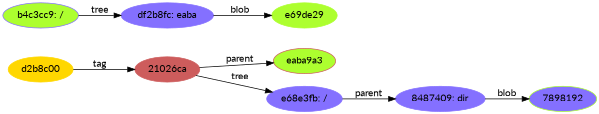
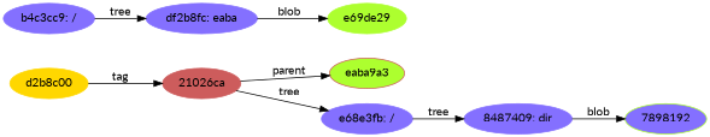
  digraph {
    fontname=Lato
    rankdir=LR
    node [color="#8470ff" fontname=Lato style=filled]
    edge [fontname=Lato]
    n1 [color="#cd5c5c" fillcolor="#adff2f" label=eaba9a3]
-   n2 [label="b4c3cc9: /" fillcolor="#adff2f"]
+   n2 [label="b4c3cc9: /"]
    n3 [label="df2b8fc: eaba"]
    n4 [color="#cd5c5c" label="21026ca"]
    n5 [label="e68e3fb: /"]
    n6 [label="8487409: dir"]
    n7 [color="#adff2f" label=e69de29]
    n8 [color="#adff2f" fillcolor="#8470ff" label=7898192]
    n9 [color="#ffd700" label=d2b8c00]
    n2 -> n3 [label=tree]
    n3 -> n7 [label=blob]
    n4 -> n1 [label=parent]
    n4 -> n5 [label=tree]
-   n5 -> n6 [label=parent]
+   n5 -> n6 [label=tree]
    n6 -> n8 [label=blob]
    n9 -> n4 [label=tag]
  }
